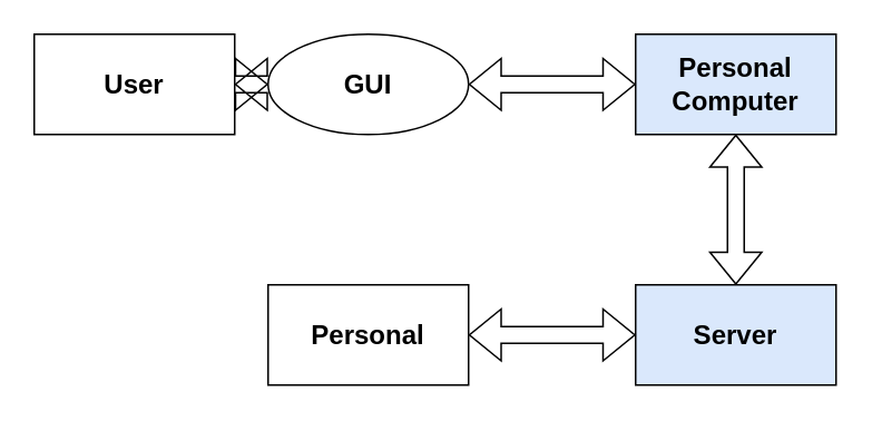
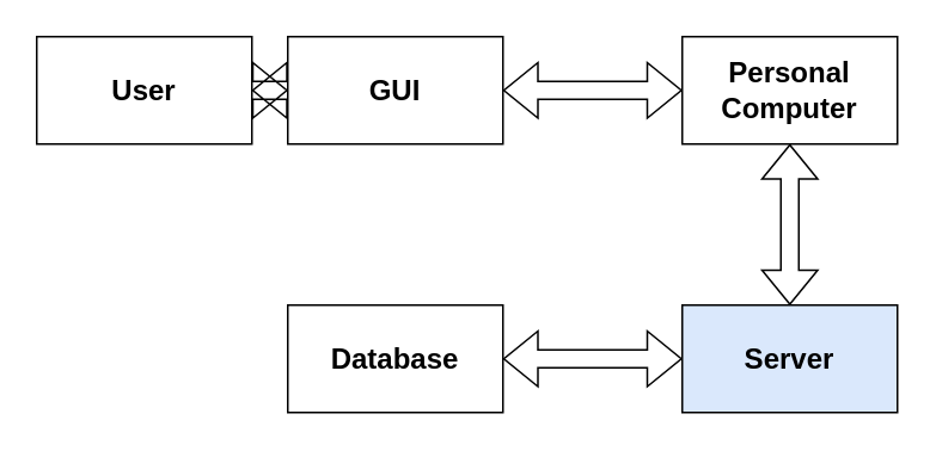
  <mxCell id="0" />
  <mxCell id="1" parent="0" />
- <mxCell id="2" value="Personal Computer" style="rounded=0;whiteSpace=wrap;html=1;fontSize=16;fontStyle=1;fillColor=#dae8fc;" vertex="1" parent="1"><mxGeometry x="380" y="20" width="120" height="60" as="geometry" /></mxCell>
- <mxCell id="3" value="GUI" style="ellipse;whiteSpace=wrap;html=1;fontSize=16;fontStyle=1;" vertex="1" parent="1"><mxGeometry x="160" y="20" width="120" height="60" as="geometry" /></mxCell>
+ <mxCell id="2" value="Personal Computer" style="rounded=0;whiteSpace=wrap;html=1;fontSize=16;fontStyle=1" vertex="1" parent="1"><mxGeometry x="380" y="20" width="120" height="60" as="geometry" /></mxCell>
+ <mxCell id="3" value="GUI" style="rounded=0;whiteSpace=wrap;html=1;fontSize=16;fontStyle=1" vertex="1" parent="1"><mxGeometry x="160" y="20" width="120" height="60" as="geometry" /></mxCell>
  <mxCell id="4" value="User" style="rounded=0;whiteSpace=wrap;html=1;fontSize=16;fontStyle=1" vertex="1" parent="1"><mxGeometry x="20" y="20" width="120" height="60" as="geometry" /></mxCell>
  <mxCell id="5" value="" style="shape=flexArrow;endArrow=classic;startArrow=classic;html=1;rounded=0;exitX=1;exitY=0.5;exitDx=0;exitDy=0;entryX=0;entryY=0.5;entryDx=0;entryDy=0;" edge="1" parent="1" source="4" target="3"><mxGeometry width="100" height="100" relative="1" as="geometry"><mxPoint x="280" y="100" as="sourcePoint" /><mxPoint x="380" y="0" as="targetPoint" /></mxGeometry></mxCell>
  <mxCell id="6" value="" style="shape=flexArrow;endArrow=classic;startArrow=classic;html=1;rounded=0;exitX=1;exitY=0.5;exitDx=0;exitDy=0;entryX=0;entryY=0.5;entryDx=0;entryDy=0;" edge="1" parent="1" source="3" target="2"><mxGeometry width="100" height="100" relative="1" as="geometry"><mxPoint x="280" y="100" as="sourcePoint" /><mxPoint x="380" y="0" as="targetPoint" /></mxGeometry></mxCell>
  <mxCell id="7" value="Server" style="rounded=0;whiteSpace=wrap;html=1;fontSize=16;fontStyle=1;fillColor=#dae8fc;" vertex="1" parent="1"><mxGeometry x="380" y="170" width="120" height="60" as="geometry" /></mxCell>
  <mxCell id="8" value="" style="shape=flexArrow;endArrow=classic;startArrow=classic;html=1;rounded=0;exitX=0.5;exitY=0;exitDx=0;exitDy=0;" edge="1" parent="1" source="7" target="2"><mxGeometry width="100" height="100" relative="1" as="geometry"><mxPoint x="340" y="180" as="sourcePoint" /><mxPoint x="440" y="80" as="targetPoint" /></mxGeometry></mxCell>
- <mxCell id="9" value="Personal" style="rounded=0;whiteSpace=wrap;html=1;fontSize=16;fontStyle=1" vertex="1" parent="1"><mxGeometry x="160" y="170" width="120" height="60" as="geometry" /></mxCell>
+ <mxCell id="9" value="Database" style="rounded=0;whiteSpace=wrap;html=1;fontSize=16;fontStyle=1" vertex="1" parent="1"><mxGeometry x="160" y="170" width="120" height="60" as="geometry" /></mxCell>
  <mxCell id="10" value="" style="shape=flexArrow;endArrow=classic;startArrow=classic;html=1;rounded=0;" edge="1" parent="1" source="9" target="7"><mxGeometry width="100" height="100" relative="1" as="geometry"><mxPoint x="280" y="199.5" as="sourcePoint" /><mxPoint x="380" y="199.5" as="targetPoint" /></mxGeometry></mxCell>
